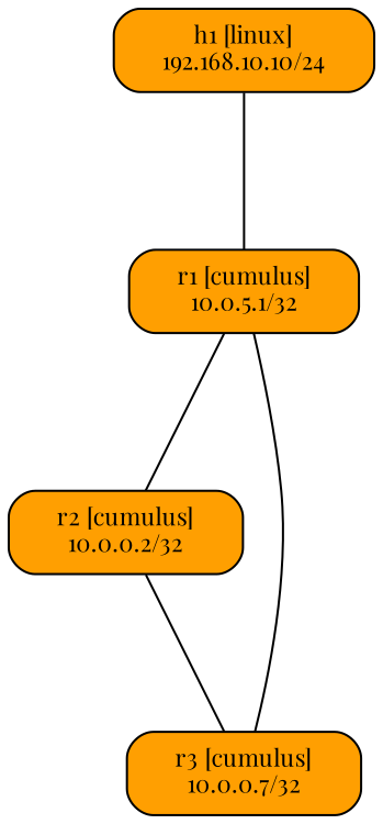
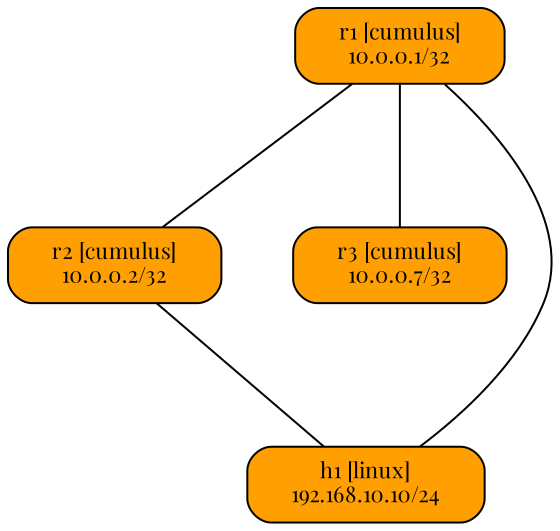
  graph {
    fontname="Playfair Display"
    nodesep=0.5
    ranksep=1
    node [bgcolor="#ff9f01" fillcolor="#ff9f01" fontname="Playfair Display" fontsize=11 margin="0.3,0.1" shape=box style="rounded,filled"]
    edge [fontname="Playfair Display" labeldistance=1.5 labelfontsize=8]
-   n1 [label="r1 [cumulus]\n10.0.5.1/32"]
+   n1 [label="r1 [cumulus]\n10.0.0.1/32"]
    n2 [label="r2 [cumulus]\n10.0.0.2/32"]
    n3 [label="r3 [cumulus]\n10.0.0.7/32"]
    n4 [label="h1 [linux]\n192.168.10.10/24"]
    n1 -- n2
    n1 -- n3
-   n2 -- n3
+   n2 -- n4
    n4 -- n1
  }
